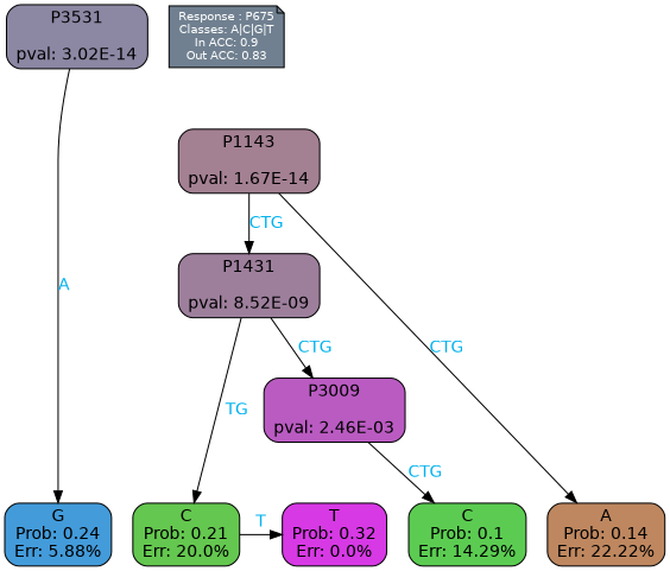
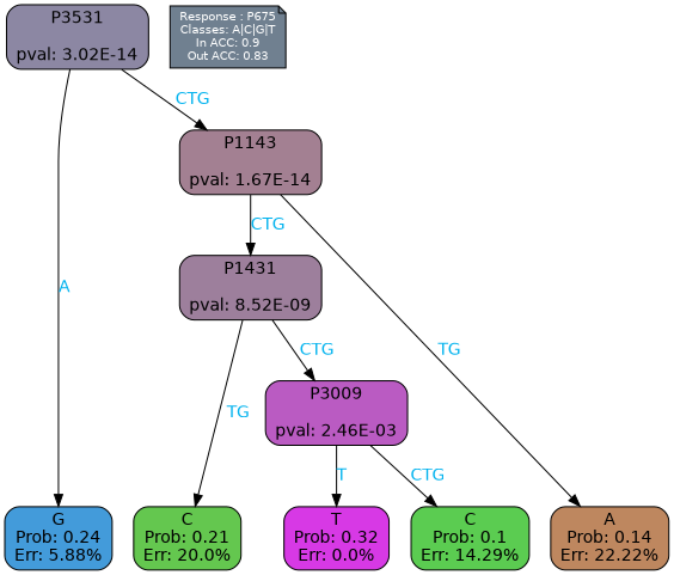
  digraph {
    ranksep=equally
    splines=polylines
    node [color=black fontname=helvetica shape=box style="filled, rounded"]
    edge [fontcolor=deepskyblue2 fontname=helvetica]
    n1 [fillcolor="#439bda" label="G\nProb: 0.24\nErr: 5.88%"]
    n2 [fillcolor="#5bcc51" label="C\nProb: 0.1\nErr: 14.29%"]
    n3 [fillcolor="#d739e5" label="T\nProb: 0.32\nErr: 0.0%"]
    n4 [fillcolor="#64c74f" label="C\nProb: 0.21\nErr: 20.0%"]
    n5 [fillcolor="#be875f" label="A\nProb: 0.14\nErr: 22.22%"]
    n6 [align=left fillcolor=slategray fontcolor=white fontsize=10 label="Response : P675\nClasses: A|C|G|T\nIn ACC: 0.9\nOut ACC: 0.83\n" shape=note style=filled]
    n7 [fillcolor="#8c87a3" label="P3531\n\npval: 3.02E-14"]
    n8 [fillcolor="#a38092" label="P1143\n\npval: 1.67E-14"]
    n9 [fillcolor="#9d7f9c" label="P1431\n\npval: 8.52E-09"]
    n10 [fillcolor="#ba5bc2" label="P3009\n\npval: 2.46E-03"]
    subgraph sub_1 {
      rank=same
      n1
      n2
      n3
      n4
      n5
    }
    subgraph sub_2 {
      rank=same
      n6
      n7
    }
    n7 -> n1 [label=A]
-   n8 -> n5 [label=CTG]
+   n7 -> n8 [label=CTG]
+   n8 -> n5 [label=TG]
    n8 -> n9 [label=CTG]
    n9 -> n4 [label=TG]
    n9 -> n10 [label=CTG]
    n10 -> n2 [label=CTG]
-   n4 -> n3 [label=T]
+   n10 -> n3 [label=T]
  }
